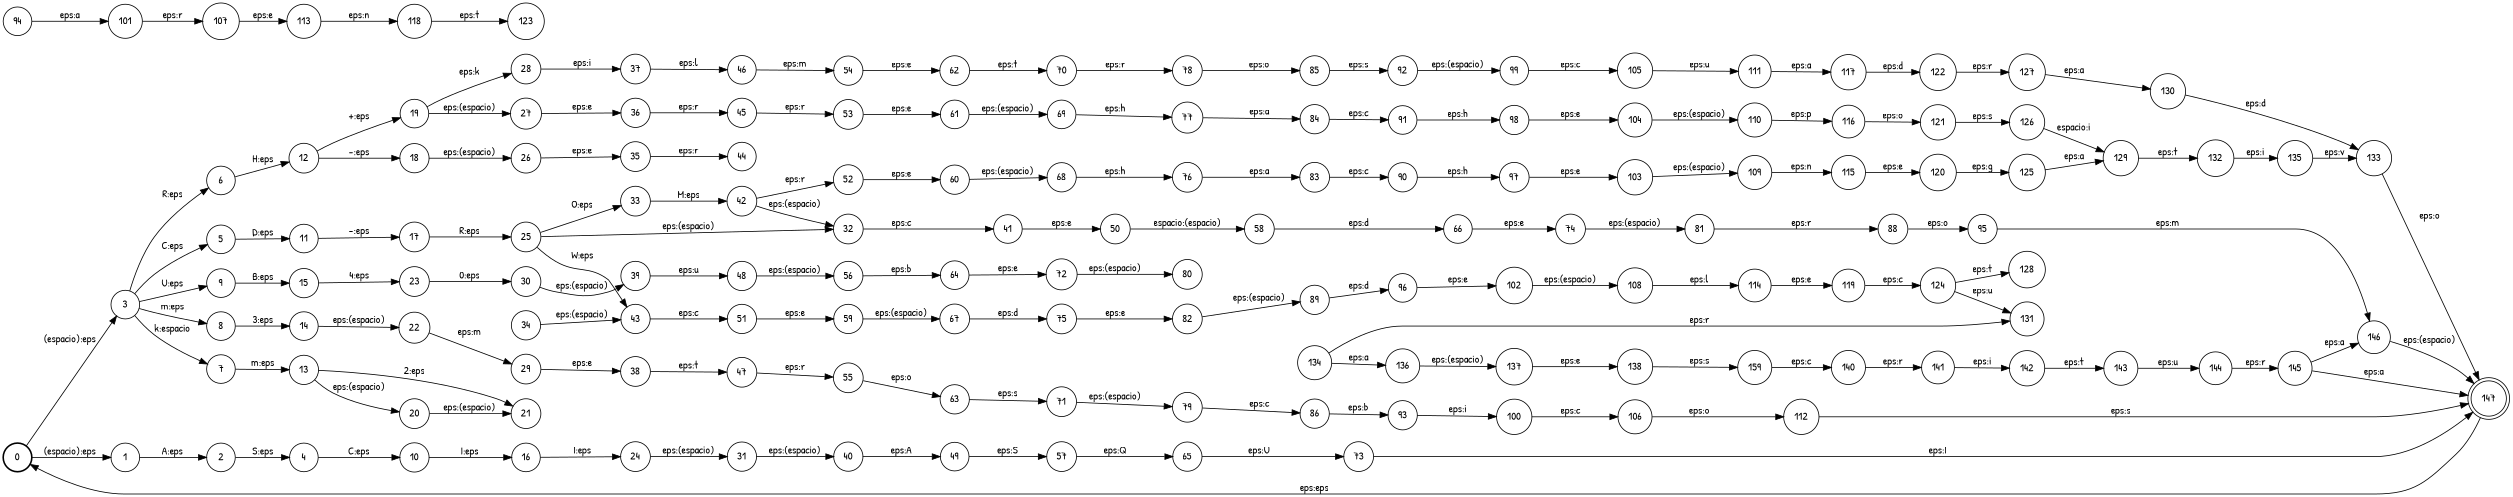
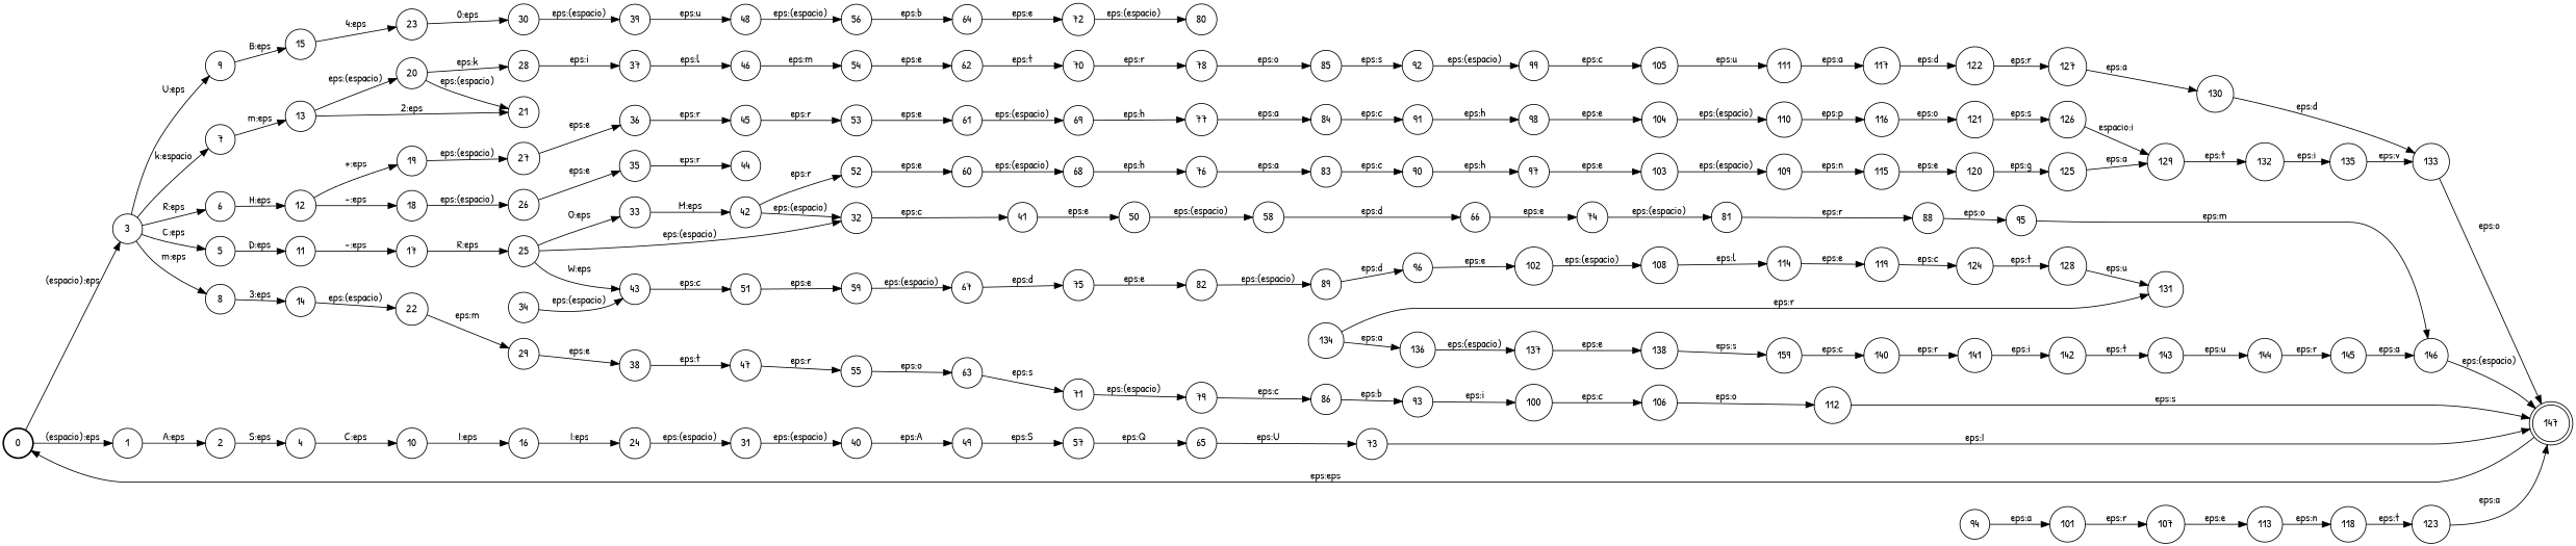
  digraph {
    fontname="Patrick Hand"
    nodesep=0.25
    rankdir=LR
    ranksep=0.4
    node [fontname="Patrick Hand" fontsize=14 shape=circle style=solid]
    edge [fontname="Patrick Hand" fontsize=14]
    n1 [label=0 style=bold]
    n2 [label=3]
    n3 [label=1]
    n4 [label=9]
    n5 [label=8]
    n6 [label=7]
    n7 [label=6]
    n8 [label=5]
    n9 [label=2]
    n10 [label=15]
    n11 [label=14]
    n12 [label=13]
    n13 [label=12]
    n14 [label=11]
    n15 [label=4]
    n16 [label=10]
    n17 [label=16]
    n18 [label=23]
    n19 [label=22]
    n20 [label=21]
    n21 [label=20]
    n22 [label=19]
    n23 [label=18]
    n24 [label=17]
    n25 [label=24]
    n26 [label=25]
    n27 [label=27]
    n28 [label=26]
    n29 [label=28]
    n30 [label=29]
    n31 [label=30]
    n32 [label=31]
    n33 [label=33]
    n34 [label=32]
    n35 [label=43]
    n36 [label=36]
    n37 [label=35]
    n38 [label=37]
    n39 [label=38]
    n40 [label=39]
    n41 [label=40]
    n42 [label=34]
    n43 [label=42]
    n44 [label=41]
    n45 [label=44]
    n46 [label=45]
    n47 [label=46]
    n48 [label=47]
    n49 [label=48]
    n50 [label=49]
    n51 [label=51]
    n52 [label=52]
    n53 [label=50]
    n54 [label=53]
    n55 [label=54]
    n56 [label=55]
    n57 [label=56]
    n58 [label=57]
    n59 [label=58]
    n60 [label=59]
    n61 [label=60]
    n62 [label=61]
    n63 [label=62]
    n64 [label=63]
    n65 [label=64]
    n66 [label=65]
    n67 [label=66]
    n68 [label=67]
    n69 [label=68]
    n70 [label=69]
    n71 [label=70]
    n72 [label=71]
    n73 [label=72]
    n74 [label=73]
    n75 [label=74]
    n76 [label=75]
    n77 [label=76]
    n78 [label=77]
    n79 [label=78]
    n80 [label=79]
    n81 [label=80]
    n82 [label=147 shape=doublecircle]
    n83 [label=81]
    n84 [label=82]
    n85 [label=83]
    n86 [label=84]
    n87 [label=85]
    n88 [label=86]
    n89 [label=88]
    n90 [label=89]
    n91 [label=90]
    n92 [label=91]
    n93 [label=92]
    n94 [label=93]
    n95 [label=95]
    n96 [label=96]
    n97 [label=97]
    n98 [label=98]
    n99 [label=99]
    n100 [label=100]
    n101 [label=94]
    n102 [label=101]
    n103 [label=146]
    n104 [label=102]
    n105 [label=103]
    n106 [label=104]
    n107 [label=105]
    n108 [label=106]
    n109 [label=107]
    n110 [label=108]
    n111 [label=109]
    n112 [label=110]
    n113 [label=111]
    n114 [label=112]
    n115 [label=113]
    n116 [label=114]
    n117 [label=115]
    n118 [label=116]
    n119 [label=117]
    n120 [label=118]
    n121 [label=119]
    n122 [label=120]
    n123 [label=121]
    n124 [label=122]
    n125 [label=123]
    n126 [label=124]
    n127 [label=125]
    n128 [label=126]
    n129 [label=127]
    n130 [label=128]
    n131 [label=129]
    n132 [label=130]
    n133 [label=131]
    n134 [label=132]
    n135 [label=133]
    n136 [label=135]
    n137 [label=134]
    n138 [label=136]
    n139 [label=137]
    n140 [label=138]
    n141 [label=159]
    n142 [label=140]
    n143 [label=141]
    n144 [label=142]
    n145 [label=143]
    n146 [label=144]
    n147 [label=145]
    n1 -> n2 [label="(espacio):eps"]
    n1 -> n3 [label="(espacio):eps"]
    n2 -> n4 [label="U:eps"]
    n2 -> n5 [label="m:eps"]
    n2 -> n6 [label="k:espacio"]
    n2 -> n7 [label="R:eps"]
    n2 -> n8 [label="C:eps"]
    n3 -> n9 [label="A:eps"]
    n4 -> n10 [label="B:eps"]
    n5 -> n11 [label="3:eps"]
    n6 -> n12 [label="m:eps"]
    n7 -> n13 [label="H:eps"]
    n8 -> n14 [label="D:eps"]
    n9 -> n15 [label="S:eps"]
    n10 -> n18 [label="4:eps"]
    n11 -> n19 [label="eps:(espacio)"]
    n12 -> n20 [label="2:eps"]
    n12 -> n21 [label="eps:(espacio)"]
    n13 -> n22 [label="+:eps"]
    n13 -> n23 [label="-:eps"]
    n14 -> n24 [label="-:eps"]
    n15 -> n16 [label="C:eps"]
    n16 -> n17 [label="I:eps"]
    n17 -> n25 [label="I:eps"]
    n18 -> n31 [label="0:eps"]
    n19 -> n30 [label="eps:m"]
    n21 -> n20 [label="eps:(espacio)"]
-   n22 -> n29 [label="eps:k"]
+   n21 -> n29 [label="eps:k"]
    n22 -> n27 [label="eps:(espacio)"]
    n23 -> n28 [label="eps:(espacio)"]
    n24 -> n26 [label="R:eps"]
    n25 -> n32 [label="eps:(espacio)"]
    n26 -> n33 [label="O:eps"]
    n26 -> n34 [label="eps:(espacio)"]
    n26 -> n35 [label="W:eps"]
    n27 -> n36 [label="eps:e"]
    n28 -> n37 [label="eps:e"]
    n29 -> n38 [label="eps:i"]
    n30 -> n39 [label="eps:e"]
    n31 -> n40 [label="eps:(espacio)"]
    n32 -> n41 [label="eps:(espacio)"]
    n33 -> n43 [label="M:eps"]
    n34 -> n44 [label="eps:c"]
    n35 -> n51 [label="eps:c"]
    n36 -> n46 [label="eps:r"]
    n37 -> n45 [label="eps:r"]
    n38 -> n47 [label="eps:l"]
    n39 -> n48 [label="eps:t"]
    n40 -> n49 [label="eps:u"]
    n41 -> n50 [label="eps:A"]
    n42 -> n35 [label="eps:(espacio)"]
    n43 -> n34 [label="eps:(espacio)"]
    n43 -> n52 [label="eps:r"]
    n44 -> n53 [label="eps:e"]
    n46 -> n54 [label="eps:r"]
    n47 -> n55 [label="eps:m"]
    n48 -> n56 [label="eps:r"]
    n49 -> n57 [label="eps:(espacio)"]
    n50 -> n58 [label="eps:S"]
    n51 -> n60 [label="eps:e"]
    n52 -> n61 [label="eps:e"]
-   n53 -> n59 [label="espacio:(espacio)"]
+   n53 -> n59 [label="eps:(espacio)"]
    n54 -> n62 [label="eps:e"]
    n55 -> n63 [label="eps:e"]
    n56 -> n64 [label="eps:o"]
    n57 -> n65 [label="eps:b"]
    n58 -> n66 [label="eps:Q"]
    n59 -> n67 [label="eps:d"]
    n60 -> n68 [label="eps:(espacio)"]
    n61 -> n69 [label="eps:(espacio)"]
    n62 -> n70 [label="eps:(espacio)"]
    n63 -> n71 [label="eps:t"]
    n64 -> n72 [label="eps:s"]
    n65 -> n73 [label="eps:e"]
    n66 -> n74 [label="eps:U"]
    n67 -> n75 [label="eps:e"]
    n68 -> n76 [label="eps:d"]
    n69 -> n77 [label="eps:h"]
    n70 -> n78 [label="eps:h"]
    n71 -> n79 [label="eps:r"]
    n72 -> n80 [label="eps:(espacio)"]
    n73 -> n81 [label="eps:(espacio)"]
    n74 -> n82 [label="eps:I"]
    n75 -> n83 [label="eps:(espacio)"]
    n76 -> n84 [label="eps:e"]
    n77 -> n85 [label="eps:a"]
    n78 -> n86 [label="eps:a"]
    n79 -> n87 [label="eps:o"]
    n80 -> n88 [label="eps:c"]
    n82 -> n1 [label="eps:eps"]
    n83 -> n89 [label="eps:r"]
    n84 -> n90 [label="eps:(espacio)"]
    n85 -> n91 [label="eps:c"]
    n86 -> n92 [label="eps:c"]
    n87 -> n93 [label="eps:s"]
    n88 -> n94 [label="eps:b"]
    n89 -> n95 [label="eps:o"]
    n90 -> n96 [label="eps:d"]
    n91 -> n97 [label="eps:h"]
    n92 -> n98 [label="eps:h"]
    n93 -> n99 [label="eps:(espacio)"]
    n94 -> n100 [label="eps:i"]
    n95 -> n103 [label="eps:m"]
    n96 -> n104 [label="eps:e"]
    n97 -> n105 [label="eps:e"]
    n98 -> n106 [label="eps:e"]
    n99 -> n107 [label="eps:c"]
    n100 -> n108 [label="eps:c"]
    n101 -> n102 [label="eps:a"]
    n102 -> n109 [label="eps:r"]
    n103 -> n82 [label="eps:(espacio)"]
    n104 -> n110 [label="eps:(espacio)"]
    n105 -> n111 [label="eps:(espacio)"]
    n106 -> n112 [label="eps:(espacio)"]
    n107 -> n113 [label="eps:u"]
    n108 -> n114 [label="eps:o"]
    n109 -> n115 [label="eps:e"]
    n110 -> n116 [label="eps:l"]
    n111 -> n117 [label="eps:n"]
    n112 -> n118 [label="eps:p"]
    n113 -> n119 [label="eps:a"]
    n114 -> n82 [label="eps:s"]
    n115 -> n120 [label="eps:n"]
    n116 -> n121 [label="eps:e"]
    n117 -> n122 [label="eps:e"]
    n118 -> n123 [label="eps:o"]
    n119 -> n124 [label="eps:d"]
    n120 -> n125 [label="eps:t"]
    n121 -> n126 [label="eps:c"]
    n122 -> n127 [label="eps:g"]
    n123 -> n128 [label="eps:s"]
    n124 -> n129 [label="eps:r"]
-   n147 -> n82 [label="eps:a"]
+   n125 -> n82 [label="eps:a"]
    n126 -> n130 [label="eps:t"]
    n127 -> n131 [label="eps:a"]
    n128 -> n131 [label="espacio:i"]
    n129 -> n132 [label="eps:a"]
-   n126 -> n133 [label="eps:u"]
+   n130 -> n133 [label="eps:u"]
    n131 -> n134 [label="eps:t"]
    n132 -> n135 [label="eps:d"]
    n134 -> n136 [label="eps:i"]
    n135 -> n82 [label="eps:o"]
    n136 -> n135 [label="eps:v"]
    n137 -> n133 [label="eps:r"]
    n137 -> n138 [label="eps:a"]
    n138 -> n139 [label="eps:(espacio)"]
    n139 -> n140 [label="eps:e"]
    n140 -> n141 [label="eps:s"]
    n141 -> n142 [label="eps:c"]
    n142 -> n143 [label="eps:r"]
    n143 -> n144 [label="eps:i"]
    n144 -> n145 [label="eps:t"]
    n145 -> n146 [label="eps:u"]
    n146 -> n147 [label="eps:r"]
    n147 -> n103 [label="eps:a"]
  }
